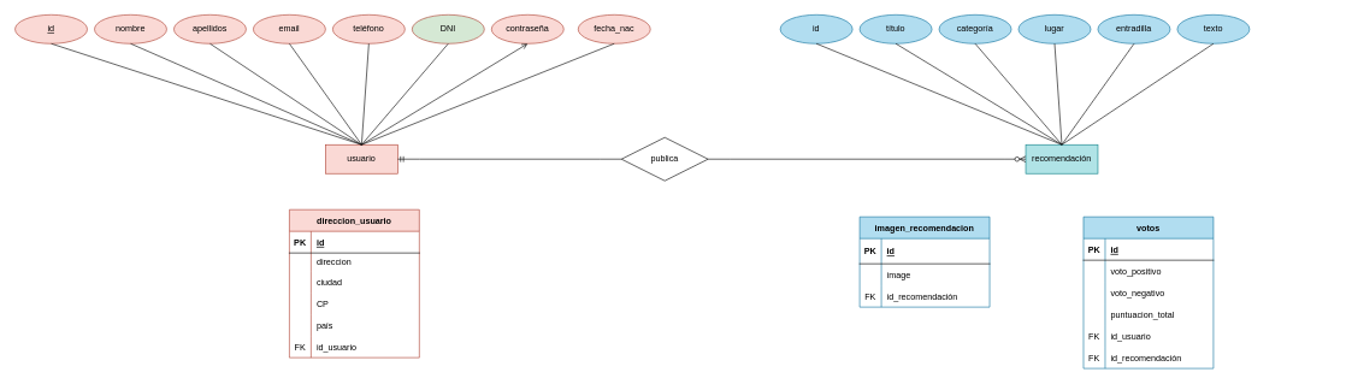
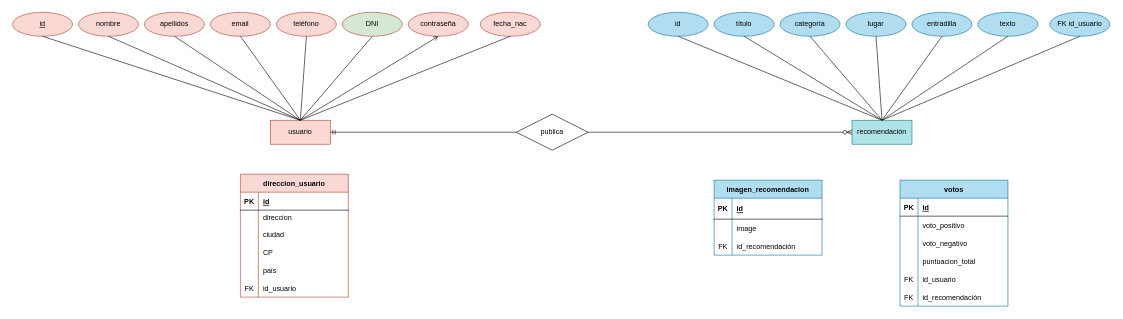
  <mxCell id="0" />
  <mxCell id="1" parent="0" />
  <mxCell id="2" value="usuario" style="whiteSpace=wrap;html=1;align=center;fillColor=#fad9d5;strokeColor=#ae4132;" vertex="1" parent="1"><mxGeometry x="450" y="200" width="100" height="40" as="geometry" /></mxCell>
  <mxCell id="3" value="publica" style="shape=rhombus;perimeter=rhombusPerimeter;whiteSpace=wrap;html=1;align=center;" vertex="1" parent="1"><mxGeometry x="860" y="190" width="120" height="60" as="geometry" /></mxCell>
  <mxCell id="4" value="recomendación" style="whiteSpace=wrap;html=1;align=center;fillColor=#b0e3e6;strokeColor=#0e8088;" vertex="1" parent="1"><mxGeometry x="1420" y="200" width="100" height="40" as="geometry" /></mxCell>
  <mxCell id="5" value="id" style="ellipse;whiteSpace=wrap;html=1;align=center;fontStyle=4;fillColor=#fad9d5;strokeColor=#ae4132;" vertex="1" parent="1"><mxGeometry x="20" y="20" width="100" height="40" as="geometry" /></mxCell>
  <mxCell id="6" value="nombre" style="ellipse;whiteSpace=wrap;html=1;align=center;fillColor=#fad9d5;strokeColor=#ae4132;" vertex="1" parent="1"><mxGeometry x="130" y="20" width="100" height="40" as="geometry" /></mxCell>
  <mxCell id="7" value="email" style="ellipse;whiteSpace=wrap;html=1;align=center;fillColor=#fad9d5;strokeColor=#ae4132;" vertex="1" parent="1"><mxGeometry x="350" y="20" width="100" height="40" as="geometry" /></mxCell>
  <mxCell id="8" value="teléfono" style="ellipse;whiteSpace=wrap;html=1;align=center;fillColor=#fad9d5;strokeColor=#ae4132;" vertex="1" parent="1"><mxGeometry x="460" y="20" width="100" height="40" as="geometry" /></mxCell>
  <mxCell id="9" value="título" style="ellipse;whiteSpace=wrap;html=1;align=center;fillColor=#b1ddf0;strokeColor=#10739e;" vertex="1" parent="1"><mxGeometry x="1190" y="20" width="100" height="40" as="geometry" /></mxCell>
  <mxCell id="10" value="categoría" style="ellipse;whiteSpace=wrap;html=1;align=center;fillColor=#b1ddf0;strokeColor=#10739e;" vertex="1" parent="1"><mxGeometry x="1300" y="20" width="100" height="40" as="geometry" /></mxCell>
  <mxCell id="11" value="lugar" style="ellipse;whiteSpace=wrap;html=1;align=center;fillColor=#b1ddf0;strokeColor=#10739e;" vertex="1" parent="1"><mxGeometry x="1410" y="20" width="100" height="40" as="geometry" /></mxCell>
  <mxCell id="12" value="entradilla" style="ellipse;whiteSpace=wrap;html=1;align=center;fillColor=#b1ddf0;strokeColor=#10739e;" vertex="1" parent="1"><mxGeometry x="1520" y="20" width="100" height="40" as="geometry" /></mxCell>
  <mxCell id="13" value="texto" style="ellipse;whiteSpace=wrap;html=1;align=center;fillColor=#b1ddf0;strokeColor=#10739e;" vertex="1" parent="1"><mxGeometry x="1630" y="20" width="100" height="40" as="geometry" /></mxCell>
  <mxCell id="14" value="" style="endArrow=none;html=1;rounded=0;exitX=0.5;exitY=0;exitDx=0;exitDy=0;entryX=0.5;entryY=1;entryDx=0;entryDy=0;" edge="1" parent="1" source="2" target="5"><mxGeometry relative="1" as="geometry"><mxPoint x="880" y="150" as="sourcePoint" /><mxPoint x="1040" y="150" as="targetPoint" /></mxGeometry></mxCell>
  <mxCell id="15" value="" style="endArrow=none;html=1;rounded=0;exitX=0.5;exitY=0;exitDx=0;exitDy=0;entryX=0.5;entryY=1;entryDx=0;entryDy=0;" edge="1" parent="1" source="2" target="6"><mxGeometry relative="1" as="geometry"><mxPoint x="660" y="210" as="sourcePoint" /><mxPoint x="520" y="70" as="targetPoint" /></mxGeometry></mxCell>
  <mxCell id="16" value="" style="endArrow=none;html=1;rounded=0;exitX=0.5;exitY=0;exitDx=0;exitDy=0;entryX=0.5;entryY=1;entryDx=0;entryDy=0;" edge="1" parent="1" source="2" target="7"><mxGeometry relative="1" as="geometry"><mxPoint x="660" y="210" as="sourcePoint" /><mxPoint x="630" y="70" as="targetPoint" /></mxGeometry></mxCell>
  <mxCell id="17" value="" style="endArrow=none;html=1;rounded=0;exitX=0.5;exitY=0;exitDx=0;exitDy=0;entryX=0.5;entryY=1;entryDx=0;entryDy=0;" edge="1" parent="1" source="2" target="8"><mxGeometry relative="1" as="geometry"><mxPoint x="660" y="210" as="sourcePoint" /><mxPoint x="740" y="70" as="targetPoint" /></mxGeometry></mxCell>
  <mxCell id="18" value="" style="endArrow=none;html=1;rounded=0;entryX=0.5;entryY=0;entryDx=0;entryDy=0;exitX=0.5;exitY=1;exitDx=0;exitDy=0;" edge="1" parent="1" source="9" target="4"><mxGeometry relative="1" as="geometry"><mxPoint x="1010" y="150" as="sourcePoint" /><mxPoint x="1170" y="150" as="targetPoint" /></mxGeometry></mxCell>
  <mxCell id="19" value="" style="endArrow=none;html=1;rounded=0;entryX=0.5;entryY=0;entryDx=0;entryDy=0;exitX=0.5;exitY=1;exitDx=0;exitDy=0;" edge="1" parent="1" source="10" target="4"><mxGeometry relative="1" as="geometry"><mxPoint x="1130" y="70" as="sourcePoint" /><mxPoint x="1420" y="210" as="targetPoint" /></mxGeometry></mxCell>
  <mxCell id="20" value="" style="endArrow=none;html=1;rounded=0;entryX=0.5;entryY=0;entryDx=0;entryDy=0;exitX=0.5;exitY=1;exitDx=0;exitDy=0;" edge="1" parent="1" source="11" target="4"><mxGeometry relative="1" as="geometry"><mxPoint x="1240" y="70" as="sourcePoint" /><mxPoint x="1420" y="210" as="targetPoint" /></mxGeometry></mxCell>
  <mxCell id="21" value="" style="endArrow=none;html=1;rounded=0;entryX=0.5;entryY=0;entryDx=0;entryDy=0;exitX=0.5;exitY=1;exitDx=0;exitDy=0;" edge="1" parent="1" source="12" target="4"><mxGeometry relative="1" as="geometry"><mxPoint x="1350" y="70" as="sourcePoint" /><mxPoint x="1420" y="210" as="targetPoint" /></mxGeometry></mxCell>
  <mxCell id="22" value="" style="endArrow=none;html=1;rounded=0;exitX=0.5;exitY=1;exitDx=0;exitDy=0;entryX=0.5;entryY=0;entryDx=0;entryDy=0;" edge="1" parent="1" source="13" target="4"><mxGeometry relative="1" as="geometry"><mxPoint x="1457" y="70" as="sourcePoint" /><mxPoint x="1410" y="200" as="targetPoint" /></mxGeometry></mxCell>
  <mxCell id="23" value="" style="edgeStyle=entityRelationEdgeStyle;fontSize=12;html=1;endArrow=ERzeroToMany;endFill=1;rounded=0;exitX=1;exitY=0.5;exitDx=0;exitDy=0;entryX=0;entryY=0.5;entryDx=0;entryDy=0;" edge="1" parent="1" source="3" target="4"><mxGeometry width="100" height="100" relative="1" as="geometry"><mxPoint x="1110" y="220" as="sourcePoint" /><mxPoint x="1140" y="100" as="targetPoint" /></mxGeometry></mxCell>
  <mxCell id="24" value="" style="edgeStyle=entityRelationEdgeStyle;fontSize=12;html=1;endArrow=ERmandOne;rounded=0;entryX=1;entryY=0.5;entryDx=0;entryDy=0;exitX=0;exitY=0.5;exitDx=0;exitDy=0;" edge="1" parent="1" source="3" target="2"><mxGeometry width="100" height="100" relative="1" as="geometry"><mxPoint x="910" y="200" as="sourcePoint" /><mxPoint x="1010" y="100" as="targetPoint" /></mxGeometry></mxCell>
  <mxCell id="25" value="apellidos" style="ellipse;whiteSpace=wrap;html=1;align=center;fillColor=#fad9d5;strokeColor=#ae4132;" vertex="1" parent="1"><mxGeometry x="240" y="20" width="100" height="40" as="geometry" /></mxCell>
  <mxCell id="26" value="" style="endArrow=none;html=1;rounded=0;exitX=0.5;exitY=0;exitDx=0;exitDy=0;entryX=0.5;entryY=1;entryDx=0;entryDy=0;" edge="1" parent="1" source="2" target="25"><mxGeometry relative="1" as="geometry"><mxPoint x="660" y="210" as="sourcePoint" /><mxPoint x="730" y="70" as="targetPoint" /></mxGeometry></mxCell>
  <mxCell id="27" value="DNI" style="ellipse;whiteSpace=wrap;html=1;align=center;fillColor=#d5e8d4;strokeColor=#ae4132;" vertex="1" parent="1"><mxGeometry x="570" y="20" width="100" height="40" as="geometry" /></mxCell>
  <mxCell id="28" value="" style="endArrow=none;html=1;rounded=0;exitX=0.5;exitY=0;exitDx=0;exitDy=0;entryX=0.5;entryY=1;entryDx=0;entryDy=0;" edge="1" parent="1" source="2" target="27"><mxGeometry relative="1" as="geometry"><mxPoint x="510" y="210" as="sourcePoint" /><mxPoint x="580" y="70" as="targetPoint" /></mxGeometry></mxCell>
+ <mxCell id="29" value="FK id_usuario" style="ellipse;whiteSpace=wrap;html=1;align=center;fillColor=#b1ddf0;strokeColor=#10739e;" vertex="1" parent="1"><mxGeometry x="1750" y="20" width="100" height="40" as="geometry" /></mxCell>
+ <mxCell id="30" value="" style="endArrow=none;html=1;rounded=0;entryX=0.5;entryY=1;entryDx=0;entryDy=0;exitX=0.5;exitY=0;exitDx=0;exitDy=0;" edge="1" parent="1" source="4" target="29"><mxGeometry relative="1" as="geometry"><mxPoint x="1060" y="270" as="sourcePoint" /><mxPoint x="1220" y="270" as="targetPoint" /></mxGeometry></mxCell>
  <mxCell id="31" value="id" style="ellipse;whiteSpace=wrap;html=1;align=center;fillColor=#b1ddf0;strokeColor=#10739e;" vertex="1" parent="1"><mxGeometry x="1080" y="20" width="100" height="40" as="geometry" /></mxCell>
  <mxCell id="32" value="" style="endArrow=none;html=1;rounded=0;entryX=0.5;entryY=1;entryDx=0;entryDy=0;exitX=0.5;exitY=0;exitDx=0;exitDy=0;" edge="1" parent="1" source="4" target="31"><mxGeometry relative="1" as="geometry"><mxPoint x="1160" y="270" as="sourcePoint" /><mxPoint x="1320" y="270" as="targetPoint" /></mxGeometry></mxCell>
  <mxCell id="33" value="imagen_recomendacion" style="shape=table;startSize=30;container=1;collapsible=1;childLayout=tableLayout;fixedRows=1;rowLines=0;fontStyle=1;align=center;resizeLast=1;fillColor=#b1ddf0;strokeColor=#10739e;" vertex="1" parent="1"><mxGeometry x="1190" y="300" width="180" height="125" as="geometry" /></mxCell>
  <mxCell id="34" value="" style="shape=tableRow;horizontal=0;startSize=0;swimlaneHead=0;swimlaneBody=0;fillColor=none;collapsible=0;dropTarget=0;points=[[0,0.5],[1,0.5]];portConstraint=eastwest;top=0;left=0;right=0;bottom=1;" vertex="1" parent="33"><mxGeometry y="30" width="180" height="35" as="geometry" /></mxCell>
  <mxCell id="35" value="PK" style="shape=partialRectangle;connectable=0;fillColor=none;top=0;left=0;bottom=0;right=0;fontStyle=1;overflow=hidden;" vertex="1" parent="34"><mxGeometry width="30" height="35" as="geometry"><mxRectangle width="30" height="35" as="alternateBounds" /></mxGeometry></mxCell>
  <mxCell id="36" value="id" style="shape=partialRectangle;connectable=0;fillColor=none;top=0;left=0;bottom=0;right=0;align=left;spacingLeft=6;fontStyle=5;overflow=hidden;" vertex="1" parent="34"><mxGeometry x="30" width="150" height="35" as="geometry"><mxRectangle width="150" height="35" as="alternateBounds" /></mxGeometry></mxCell>
  <mxCell id="37" value="" style="shape=tableRow;horizontal=0;startSize=0;swimlaneHead=0;swimlaneBody=0;fillColor=none;collapsible=0;dropTarget=0;points=[[0,0.5],[1,0.5]];portConstraint=eastwest;top=0;left=0;right=0;bottom=0;" vertex="1" parent="33"><mxGeometry y="65" width="180" height="30" as="geometry" /></mxCell>
  <mxCell id="38" value="" style="shape=partialRectangle;connectable=0;fillColor=none;top=0;left=0;bottom=0;right=0;editable=1;overflow=hidden;" vertex="1" parent="37"><mxGeometry width="30" height="30" as="geometry"><mxRectangle width="30" height="30" as="alternateBounds" /></mxGeometry></mxCell>
  <mxCell id="39" value="image" style="shape=partialRectangle;connectable=0;fillColor=none;top=0;left=0;bottom=0;right=0;align=left;spacingLeft=6;overflow=hidden;" vertex="1" parent="37"><mxGeometry x="30" width="150" height="30" as="geometry"><mxRectangle width="150" height="30" as="alternateBounds" /></mxGeometry></mxCell>
  <mxCell id="40" value="" style="shape=tableRow;horizontal=0;startSize=0;swimlaneHead=0;swimlaneBody=0;fillColor=none;collapsible=0;dropTarget=0;points=[[0,0.5],[1,0.5]];portConstraint=eastwest;top=0;left=0;right=0;bottom=0;" vertex="1" parent="33"><mxGeometry y="95" width="180" height="30" as="geometry" /></mxCell>
  <mxCell id="41" value="FK" style="shape=partialRectangle;connectable=0;fillColor=none;top=0;left=0;bottom=0;right=0;fontStyle=0;overflow=hidden;" vertex="1" parent="40"><mxGeometry width="30" height="30" as="geometry"><mxRectangle width="30" height="30" as="alternateBounds" /></mxGeometry></mxCell>
  <mxCell id="42" value="id_recomendación" style="shape=partialRectangle;connectable=0;fillColor=none;top=0;left=0;bottom=0;right=0;align=left;spacingLeft=6;fontStyle=0;overflow=hidden;" vertex="1" parent="40"><mxGeometry x="30" width="150" height="30" as="geometry"><mxRectangle width="150" height="30" as="alternateBounds" /></mxGeometry></mxCell>
  <mxCell id="43" value="direccion_usuario" style="shape=table;startSize=30;container=1;collapsible=1;childLayout=tableLayout;fixedRows=1;rowLines=0;fontStyle=1;align=center;resizeLast=1;fillColor=#fad9d5;strokeColor=#ae4132;" vertex="1" parent="1"><mxGeometry x="400" y="290" width="180" height="205" as="geometry" /></mxCell>
  <mxCell id="44" value="" style="shape=tableRow;horizontal=0;startSize=0;swimlaneHead=0;swimlaneBody=0;fillColor=none;collapsible=0;dropTarget=0;points=[[0,0.5],[1,0.5]];portConstraint=eastwest;top=0;left=0;right=0;bottom=1;" vertex="1" parent="43"><mxGeometry y="30" width="180" height="30" as="geometry" /></mxCell>
  <mxCell id="45" value="PK" style="shape=partialRectangle;connectable=0;fillColor=none;top=0;left=0;bottom=0;right=0;fontStyle=1;overflow=hidden;" vertex="1" parent="44"><mxGeometry width="30" height="30" as="geometry"><mxRectangle width="30" height="30" as="alternateBounds" /></mxGeometry></mxCell>
  <mxCell id="46" value="id" style="shape=partialRectangle;connectable=0;fillColor=none;top=0;left=0;bottom=0;right=0;align=left;spacingLeft=6;fontStyle=5;overflow=hidden;" vertex="1" parent="44"><mxGeometry x="30" width="150" height="30" as="geometry"><mxRectangle width="150" height="30" as="alternateBounds" /></mxGeometry></mxCell>
  <mxCell id="47" value="" style="shape=tableRow;horizontal=0;startSize=0;swimlaneHead=0;swimlaneBody=0;fillColor=none;collapsible=0;dropTarget=0;points=[[0,0.5],[1,0.5]];portConstraint=eastwest;top=0;left=0;right=0;bottom=0;" vertex="1" parent="43"><mxGeometry y="60" width="180" height="25" as="geometry" /></mxCell>
  <mxCell id="48" value="" style="shape=partialRectangle;connectable=0;fillColor=none;top=0;left=0;bottom=0;right=0;editable=1;overflow=hidden;" vertex="1" parent="47"><mxGeometry width="30" height="25" as="geometry"><mxRectangle width="30" height="25" as="alternateBounds" /></mxGeometry></mxCell>
  <mxCell id="49" value="direccion" style="shape=partialRectangle;connectable=0;fillColor=none;top=0;left=0;bottom=0;right=0;align=left;spacingLeft=6;overflow=hidden;" vertex="1" parent="47"><mxGeometry x="30" width="150" height="25" as="geometry"><mxRectangle width="150" height="25" as="alternateBounds" /></mxGeometry></mxCell>
  <mxCell id="50" value="" style="shape=tableRow;horizontal=0;startSize=0;swimlaneHead=0;swimlaneBody=0;fillColor=none;collapsible=0;dropTarget=0;points=[[0,0.5],[1,0.5]];portConstraint=eastwest;top=0;left=0;right=0;bottom=0;" vertex="1" parent="43"><mxGeometry y="85" width="180" height="30" as="geometry" /></mxCell>
  <mxCell id="51" value="" style="shape=partialRectangle;connectable=0;fillColor=none;top=0;left=0;bottom=0;right=0;editable=1;overflow=hidden;" vertex="1" parent="50"><mxGeometry width="30" height="30" as="geometry"><mxRectangle width="30" height="30" as="alternateBounds" /></mxGeometry></mxCell>
  <mxCell id="52" value="ciudad" style="shape=partialRectangle;connectable=0;fillColor=none;top=0;left=0;bottom=0;right=0;align=left;spacingLeft=6;overflow=hidden;" vertex="1" parent="50"><mxGeometry x="30" width="150" height="30" as="geometry"><mxRectangle width="150" height="30" as="alternateBounds" /></mxGeometry></mxCell>
  <mxCell id="53" value="" style="shape=tableRow;horizontal=0;startSize=0;swimlaneHead=0;swimlaneBody=0;fillColor=none;collapsible=0;dropTarget=0;points=[[0,0.5],[1,0.5]];portConstraint=eastwest;top=0;left=0;right=0;bottom=0;" vertex="1" parent="43"><mxGeometry y="115" width="180" height="30" as="geometry" /></mxCell>
  <mxCell id="54" value="" style="shape=partialRectangle;connectable=0;fillColor=none;top=0;left=0;bottom=0;right=0;editable=1;overflow=hidden;" vertex="1" parent="53"><mxGeometry width="30" height="30" as="geometry"><mxRectangle width="30" height="30" as="alternateBounds" /></mxGeometry></mxCell>
  <mxCell id="55" value="CP" style="shape=partialRectangle;connectable=0;fillColor=none;top=0;left=0;bottom=0;right=0;align=left;spacingLeft=6;overflow=hidden;" vertex="1" parent="53"><mxGeometry x="30" width="150" height="30" as="geometry"><mxRectangle width="150" height="30" as="alternateBounds" /></mxGeometry></mxCell>
  <mxCell id="56" value="" style="shape=tableRow;horizontal=0;startSize=0;swimlaneHead=0;swimlaneBody=0;fillColor=none;collapsible=0;dropTarget=0;points=[[0,0.5],[1,0.5]];portConstraint=eastwest;top=0;left=0;right=0;bottom=0;" vertex="1" parent="43"><mxGeometry y="145" width="180" height="30" as="geometry" /></mxCell>
  <mxCell id="57" value="" style="shape=partialRectangle;connectable=0;fillColor=none;top=0;left=0;bottom=0;right=0;editable=1;overflow=hidden;" vertex="1" parent="56"><mxGeometry width="30" height="30" as="geometry"><mxRectangle width="30" height="30" as="alternateBounds" /></mxGeometry></mxCell>
  <mxCell id="58" value="país" style="shape=partialRectangle;connectable=0;fillColor=none;top=0;left=0;bottom=0;right=0;align=left;spacingLeft=6;overflow=hidden;" vertex="1" parent="56"><mxGeometry x="30" width="150" height="30" as="geometry"><mxRectangle width="150" height="30" as="alternateBounds" /></mxGeometry></mxCell>
  <mxCell id="59" value="" style="shape=tableRow;horizontal=0;startSize=0;swimlaneHead=0;swimlaneBody=0;fillColor=none;collapsible=0;dropTarget=0;points=[[0,0.5],[1,0.5]];portConstraint=eastwest;top=0;left=0;right=0;bottom=0;" vertex="1" parent="43"><mxGeometry y="175" width="180" height="30" as="geometry" /></mxCell>
  <mxCell id="60" value="FK" style="shape=partialRectangle;connectable=0;fillColor=none;top=0;left=0;bottom=0;right=0;fontStyle=0;overflow=hidden;" vertex="1" parent="59"><mxGeometry width="30" height="30" as="geometry"><mxRectangle width="30" height="30" as="alternateBounds" /></mxGeometry></mxCell>
  <mxCell id="61" value="id_usuario" style="shape=partialRectangle;connectable=0;fillColor=none;top=0;left=0;bottom=0;right=0;align=left;spacingLeft=6;fontStyle=0;overflow=hidden;" vertex="1" parent="59"><mxGeometry x="30" width="150" height="30" as="geometry"><mxRectangle width="150" height="30" as="alternateBounds" /></mxGeometry></mxCell>
  <mxCell id="62" value="votos" style="shape=table;startSize=30;container=1;collapsible=1;childLayout=tableLayout;fixedRows=1;rowLines=0;fontStyle=1;align=center;resizeLast=1;fillColor=#b1ddf0;strokeColor=#10739e;" vertex="1" parent="1"><mxGeometry x="1500" y="300" width="180" height="210" as="geometry" /></mxCell>
  <mxCell id="63" value="" style="shape=tableRow;horizontal=0;startSize=0;swimlaneHead=0;swimlaneBody=0;fillColor=none;collapsible=0;dropTarget=0;points=[[0,0.5],[1,0.5]];portConstraint=eastwest;top=0;left=0;right=0;bottom=1;" vertex="1" parent="62"><mxGeometry y="30" width="180" height="30" as="geometry" /></mxCell>
  <mxCell id="64" value="PK" style="shape=partialRectangle;connectable=0;fillColor=none;top=0;left=0;bottom=0;right=0;fontStyle=1;overflow=hidden;" vertex="1" parent="63"><mxGeometry width="30" height="30" as="geometry"><mxRectangle width="30" height="30" as="alternateBounds" /></mxGeometry></mxCell>
  <mxCell id="65" value="id" style="shape=partialRectangle;connectable=0;fillColor=none;top=0;left=0;bottom=0;right=0;align=left;spacingLeft=6;fontStyle=5;overflow=hidden;" vertex="1" parent="63"><mxGeometry x="30" width="150" height="30" as="geometry"><mxRectangle width="150" height="30" as="alternateBounds" /></mxGeometry></mxCell>
  <mxCell id="66" value="" style="shape=tableRow;horizontal=0;startSize=0;swimlaneHead=0;swimlaneBody=0;fillColor=none;collapsible=0;dropTarget=0;points=[[0,0.5],[1,0.5]];portConstraint=eastwest;top=0;left=0;right=0;bottom=0;" vertex="1" parent="62"><mxGeometry y="60" width="180" height="30" as="geometry" /></mxCell>
  <mxCell id="67" value="" style="shape=partialRectangle;connectable=0;fillColor=none;top=0;left=0;bottom=0;right=0;fontStyle=0;overflow=hidden;" vertex="1" parent="66"><mxGeometry width="30" height="30" as="geometry"><mxRectangle width="30" height="30" as="alternateBounds" /></mxGeometry></mxCell>
  <mxCell id="68" value="voto_positivo" style="shape=partialRectangle;connectable=0;fillColor=none;top=0;left=0;bottom=0;right=0;align=left;spacingLeft=6;fontStyle=0;overflow=hidden;" vertex="1" parent="66"><mxGeometry x="30" width="150" height="30" as="geometry"><mxRectangle width="150" height="30" as="alternateBounds" /></mxGeometry></mxCell>
  <mxCell id="69" value="" style="shape=tableRow;horizontal=0;startSize=0;swimlaneHead=0;swimlaneBody=0;fillColor=none;collapsible=0;dropTarget=0;points=[[0,0.5],[1,0.5]];portConstraint=eastwest;top=0;left=0;right=0;bottom=0;" vertex="1" parent="62"><mxGeometry y="90" width="180" height="30" as="geometry" /></mxCell>
  <mxCell id="70" value="" style="shape=partialRectangle;connectable=0;fillColor=none;top=0;left=0;bottom=0;right=0;fontStyle=0;overflow=hidden;" vertex="1" parent="69"><mxGeometry width="30" height="30" as="geometry"><mxRectangle width="30" height="30" as="alternateBounds" /></mxGeometry></mxCell>
  <mxCell id="71" value="voto_negativo" style="shape=partialRectangle;connectable=0;fillColor=none;top=0;left=0;bottom=0;right=0;align=left;spacingLeft=6;fontStyle=0;overflow=hidden;" vertex="1" parent="69"><mxGeometry x="30" width="150" height="30" as="geometry"><mxRectangle width="150" height="30" as="alternateBounds" /></mxGeometry></mxCell>
  <mxCell id="72" value="" style="shape=tableRow;horizontal=0;startSize=0;swimlaneHead=0;swimlaneBody=0;fillColor=none;collapsible=0;dropTarget=0;points=[[0,0.5],[1,0.5]];portConstraint=eastwest;top=0;left=0;right=0;bottom=0;" vertex="1" parent="62"><mxGeometry y="120" width="180" height="30" as="geometry" /></mxCell>
  <mxCell id="73" value="" style="shape=partialRectangle;connectable=0;fillColor=none;top=0;left=0;bottom=0;right=0;fontStyle=0;overflow=hidden;" vertex="1" parent="72"><mxGeometry width="30" height="30" as="geometry"><mxRectangle width="30" height="30" as="alternateBounds" /></mxGeometry></mxCell>
  <mxCell id="74" value="puntuacion_total" style="shape=partialRectangle;connectable=0;fillColor=none;top=0;left=0;bottom=0;right=0;align=left;spacingLeft=6;fontStyle=0;overflow=hidden;" vertex="1" parent="72"><mxGeometry x="30" width="150" height="30" as="geometry"><mxRectangle width="150" height="30" as="alternateBounds" /></mxGeometry></mxCell>
  <mxCell id="75" value="" style="shape=tableRow;horizontal=0;startSize=0;swimlaneHead=0;swimlaneBody=0;fillColor=none;collapsible=0;dropTarget=0;points=[[0,0.5],[1,0.5]];portConstraint=eastwest;top=0;left=0;right=0;bottom=0;" vertex="1" parent="62"><mxGeometry y="150" width="180" height="30" as="geometry" /></mxCell>
  <mxCell id="76" value="FK" style="shape=partialRectangle;connectable=0;fillColor=none;top=0;left=0;bottom=0;right=0;fontStyle=0;overflow=hidden;" vertex="1" parent="75"><mxGeometry width="30" height="30" as="geometry"><mxRectangle width="30" height="30" as="alternateBounds" /></mxGeometry></mxCell>
  <mxCell id="77" value="id_usuario" style="shape=partialRectangle;connectable=0;fillColor=none;top=0;left=0;bottom=0;right=0;align=left;spacingLeft=6;fontStyle=0;overflow=hidden;" vertex="1" parent="75"><mxGeometry x="30" width="150" height="30" as="geometry"><mxRectangle width="150" height="30" as="alternateBounds" /></mxGeometry></mxCell>
  <mxCell id="78" value="" style="shape=tableRow;horizontal=0;startSize=0;swimlaneHead=0;swimlaneBody=0;fillColor=none;collapsible=0;dropTarget=0;points=[[0,0.5],[1,0.5]];portConstraint=eastwest;top=0;left=0;right=0;bottom=0;" vertex="1" parent="62"><mxGeometry y="180" width="180" height="30" as="geometry" /></mxCell>
  <mxCell id="79" value="FK" style="shape=partialRectangle;connectable=0;fillColor=none;top=0;left=0;bottom=0;right=0;fontStyle=0;overflow=hidden;" vertex="1" parent="78"><mxGeometry width="30" height="30" as="geometry"><mxRectangle width="30" height="30" as="alternateBounds" /></mxGeometry></mxCell>
  <mxCell id="80" value="id_recomendación" style="shape=partialRectangle;connectable=0;fillColor=none;top=0;left=0;bottom=0;right=0;align=left;spacingLeft=6;fontStyle=0;overflow=hidden;" vertex="1" parent="78"><mxGeometry x="30" width="150" height="30" as="geometry"><mxRectangle width="150" height="30" as="alternateBounds" /></mxGeometry></mxCell>
  <mxCell id="81" value="contraseña" style="ellipse;whiteSpace=wrap;html=1;align=center;fillColor=#fad9d5;strokeColor=#ae4132;" vertex="1" parent="1"><mxGeometry x="680" y="20" width="100" height="40" as="geometry" /></mxCell>
  <mxCell id="82" value="" style="endArrow=open;html=1;rounded=0;entryX=0.5;entryY=1;entryDx=0;entryDy=0;exitX=0.5;exitY=0;exitDx=0;exitDy=0;" edge="1" parent="1" source="2" target="81"><mxGeometry relative="1" as="geometry"><mxPoint x="890" y="390" as="sourcePoint" /><mxPoint x="1050" y="390" as="targetPoint" /></mxGeometry></mxCell>
  <mxCell id="83" value="fecha_nac" style="ellipse;whiteSpace=wrap;html=1;align=center;fillColor=#fad9d5;strokeColor=#ae4132;" vertex="1" parent="1"><mxGeometry x="800" y="20" width="100" height="40" as="geometry" /></mxCell>
  <mxCell id="84" value="" style="endArrow=none;html=1;rounded=0;entryX=0.5;entryY=1;entryDx=0;entryDy=0;exitX=0.5;exitY=0;exitDx=0;exitDy=0;" edge="1" parent="1" source="2" target="83"><mxGeometry relative="1" as="geometry"><mxPoint x="720" y="390" as="sourcePoint" /><mxPoint x="880" y="390" as="targetPoint" /></mxGeometry></mxCell>
